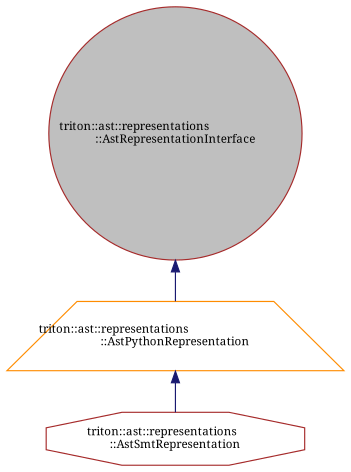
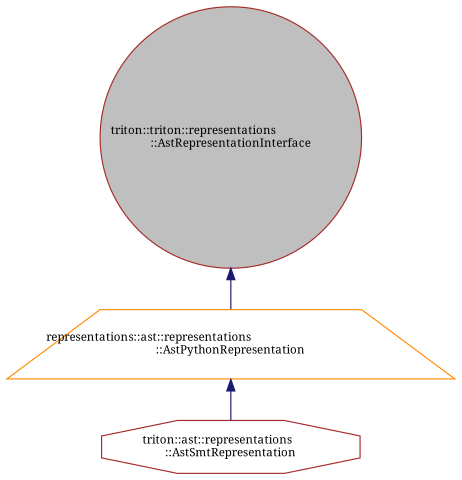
  digraph {
    fontname="Noto Serif"
    rankdir=TB
    node [color=brown fillcolor=white fontname="Noto Serif" fontsize=10 style=filled]
    edge [color=midnightblue dir=back fontname="Noto Serif" fontsize=10 labelfontname=Helvetica labelfontsize=10 style=solid]
-   n1 [fillcolor=grey75 fontcolor=black height=0.2 label="triton::ast::representations\l::AstRepresentationInterface" shape=circle width=0.4]
-   n2 [color=darkorange height=0.2 label="triton::ast::representations\l::AstPythonRepresentation" shape=trapezium width=0.4]
+   n1 [fillcolor=grey75 fontcolor=black height=0.2 label="triton::triton::representations\l::AstRepresentationInterface" shape=circle width=0.4]
+   n2 [color=darkorange height=0.2 label="representations::ast::representations\l::AstPythonRepresentation" shape=trapezium width=0.4]
    n3 [height=0.2 label="triton::ast::representations\l::AstSmtRepresentation" shape=octagon width=0.4]
    n1 -> n2
    n2 -> n3
  }
